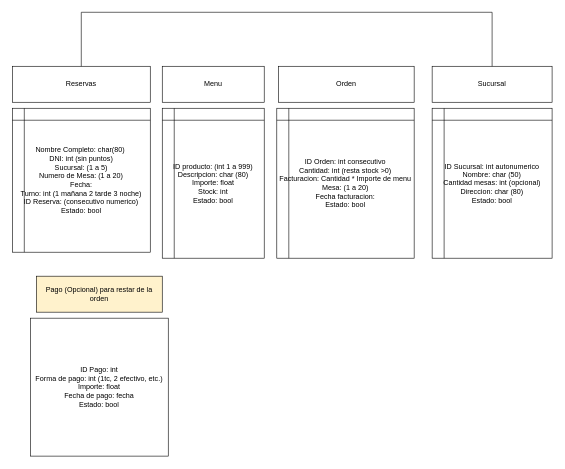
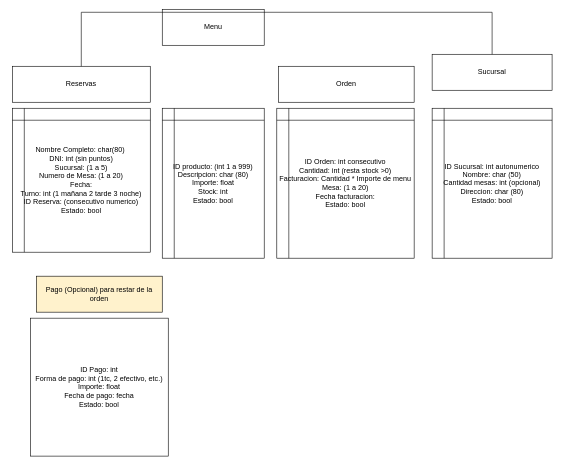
  <mxCell id="0" />
  <mxCell id="1" parent="0" />
  <mxCell id="2" value="ID producto: (int 1 a 999)&lt;br&gt;Descripcion: char (80)&lt;br&gt;Importe: float&lt;br&gt;Stock: int&lt;br&gt;Estado: bool" style="shape=internalStorage;whiteSpace=wrap;html=1;backgroundOutline=1;" vertex="1" parent="1"><mxGeometry x="270" y="180" width="170" height="250" as="geometry" /></mxCell>
  <mxCell id="3" value="Nombre Completo: char(80)&amp;nbsp;&lt;br&gt;DNI: int (sin puntos)&lt;br&gt;Sucursal: (1 a 5)&lt;br&gt;Numero de Mesa: (1 a 20)&lt;br&gt;Fecha:&lt;br&gt;Turno: int (1 mañana 2 tarde 3 noche)&lt;br&gt;ID Reserva: (consecutivo numerico)&lt;br&gt;Estado: bool" style="shape=internalStorage;whiteSpace=wrap;html=1;backgroundOutline=1;" vertex="1" parent="1"><mxGeometry x="20" y="180" width="230" height="240" as="geometry" /></mxCell>
  <mxCell id="4" value="ID Orden: int consecutivo&lt;br&gt;Cantidad: int (resta stock &amp;gt;0)&lt;br&gt;Facturacion: Cantidad * Importe de menu&lt;br&gt;Mesa: (1 a 20)&lt;br&gt;Fecha facturacion:&lt;br&gt;Estado: bool&lt;br&gt;" style="shape=internalStorage;whiteSpace=wrap;html=1;backgroundOutline=1;" vertex="1" parent="1"><mxGeometry x="461" y="180" width="229" height="250" as="geometry" /></mxCell>
  <mxCell id="5" value="ID Sucursal: int autonumerico&lt;br&gt;Nombre: char (50)&lt;br&gt;Cantidad mesas: int (opcional)&lt;br&gt;Direccion: char (80)&lt;br&gt;Estado: bool" style="shape=internalStorage;whiteSpace=wrap;html=1;backgroundOutline=1;" vertex="1" parent="1"><mxGeometry x="720" y="180" width="200" height="250" as="geometry" /></mxCell>
  <mxCell id="6" value="Reservas" style="rounded=0;whiteSpace=wrap;html=1;" vertex="1" parent="1"><mxGeometry x="20" y="110" width="230" height="60" as="geometry" /></mxCell>
- <mxCell id="7" value="Menu" style="rounded=0;whiteSpace=wrap;html=1;" vertex="1" parent="1"><mxGeometry x="270" y="110" width="170" height="60" as="geometry" /></mxCell>
- <mxCell id="8" value="Sucursal" style="rounded=0;whiteSpace=wrap;html=1;" vertex="1" parent="1"><mxGeometry x="720" y="110" width="200" height="60" as="geometry" /></mxCell>
+ <mxCell id="7" value="Menu" style="rounded=0;whiteSpace=wrap;html=1;" vertex="1" parent="1"><mxGeometry x="270" y="15" width="170" height="60" as="geometry" /></mxCell>
+ <mxCell id="8" value="Sucursal" style="rounded=0;whiteSpace=wrap;html=1;" vertex="1" parent="1"><mxGeometry x="720" y="90" width="200" height="60" as="geometry" /></mxCell>
  <mxCell id="9" value="Orden" style="rounded=0;whiteSpace=wrap;html=1;" vertex="1" parent="1"><mxGeometry x="464" y="110" width="226" height="60" as="geometry" /></mxCell>
  <mxCell id="10" value="" style="endArrow=none;html=1;rounded=0;entryX=0.5;entryY=0;entryDx=0;entryDy=0;exitX=0.5;exitY=0;exitDx=0;exitDy=0;" edge="1" parent="1" source="6" target="8"><mxGeometry width="50" height="50" relative="1" as="geometry"><mxPoint x="50" y="30" as="sourcePoint" /><mxPoint x="480" y="210" as="targetPoint" /><Array as="points"><mxPoint x="135" y="20" /><mxPoint x="820" y="20" /></Array></mxGeometry></mxCell>
  <mxCell id="11" value="Pago (Opcional) para restar de la orden" style="rounded=0;whiteSpace=wrap;html=1;fillColor=#fff2cc;" vertex="1" parent="1"><mxGeometry x="60" y="460" width="210" height="60" as="geometry" /></mxCell>
  <mxCell id="12" value="ID Pago: int&lt;br&gt;Forma de pago: int (1tc, 2 efectivo, etc.)&lt;br&gt;Importe: float&lt;br&gt;Fecha de pago: fecha&lt;br&gt;Estado: bool" style="whiteSpace=wrap;html=1;aspect=fixed;" vertex="1" parent="1"><mxGeometry x="50" y="530" width="230" height="230" as="geometry" /></mxCell>
